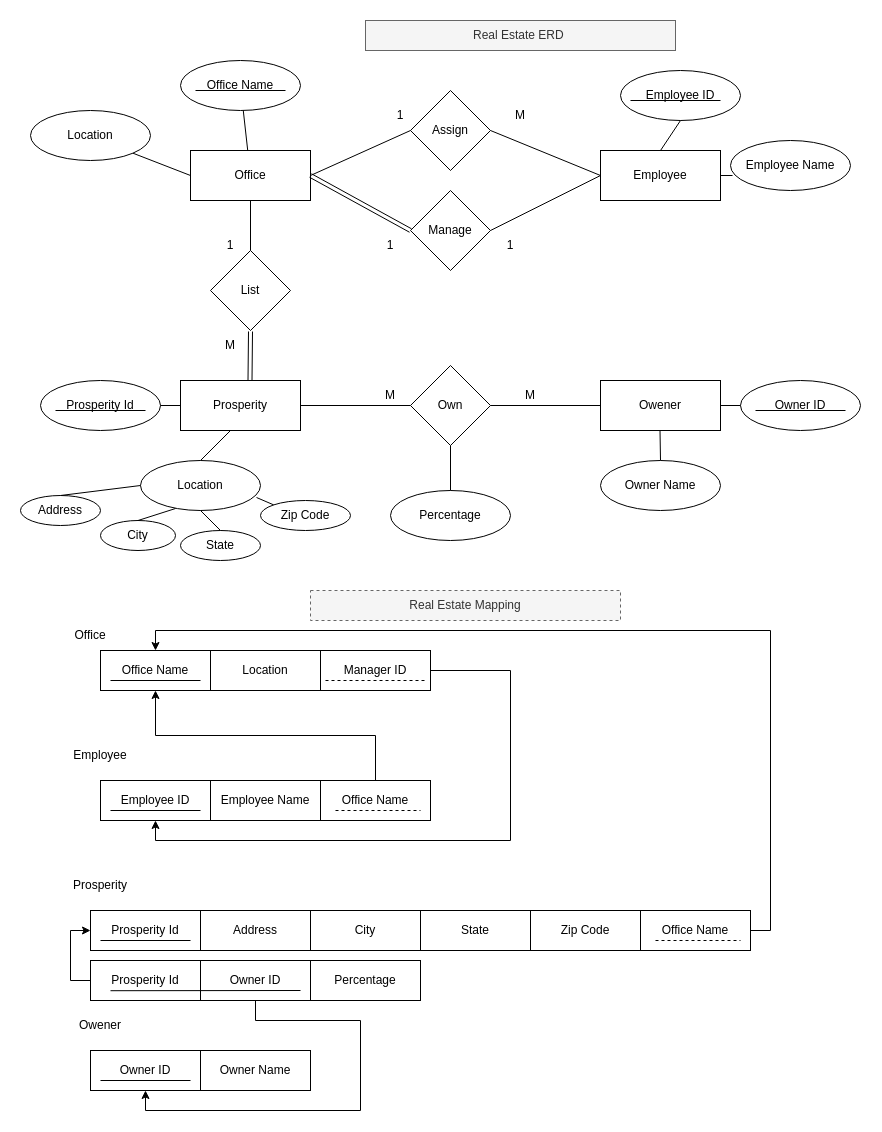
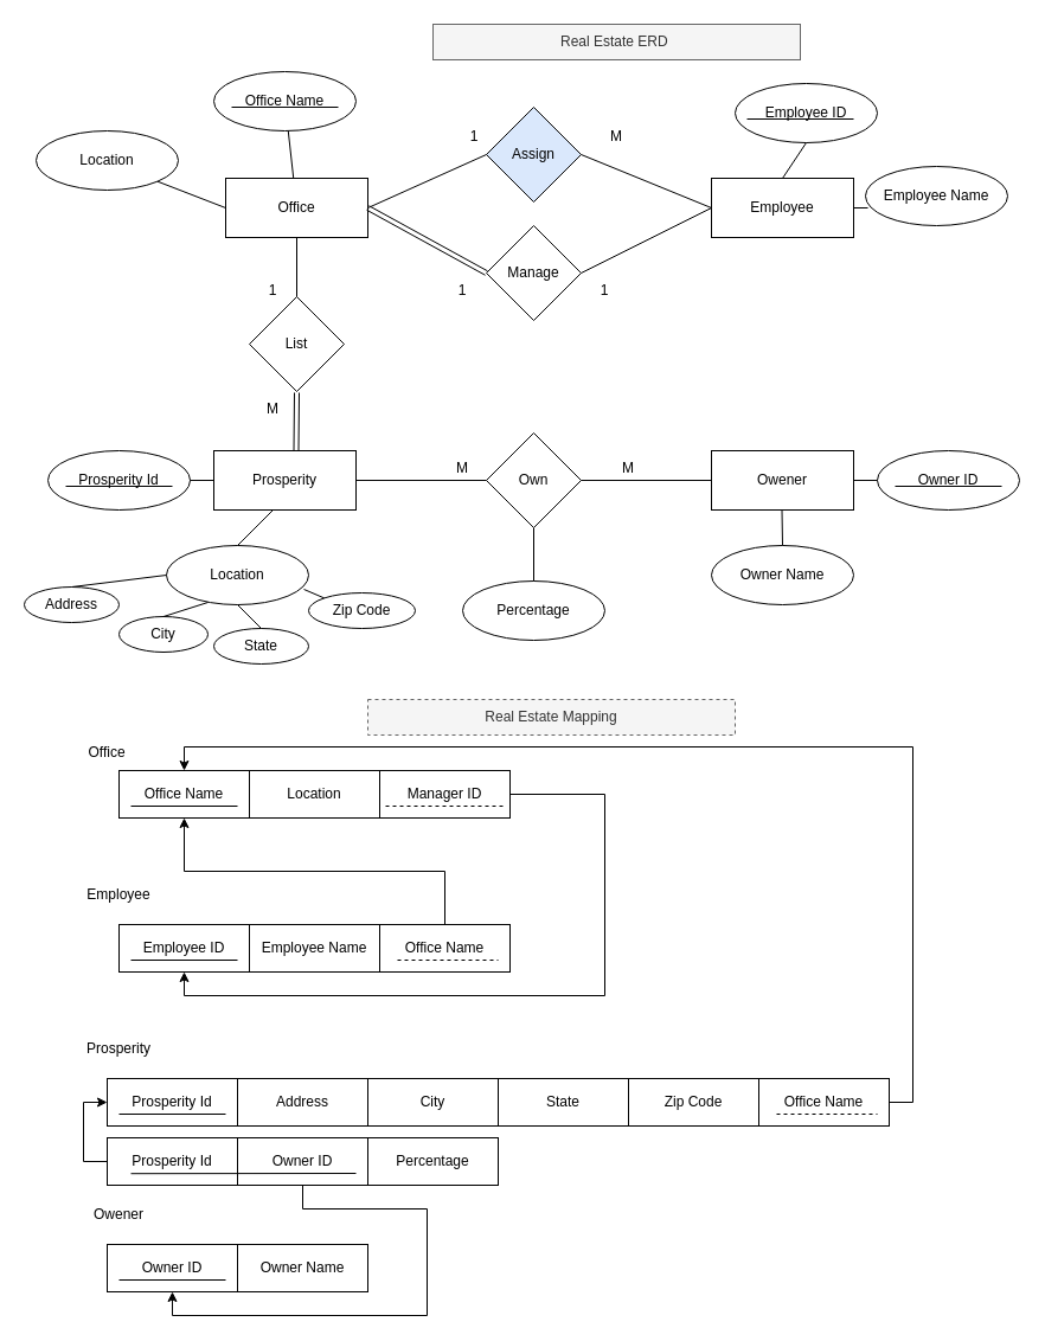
  <mxCell id="0" />
  <mxCell id="1" parent="0" />
  <mxCell id="2" value="Office" style="rounded=0;whiteSpace=wrap;html=1;" parent="1" vertex="1"><mxGeometry x="190" y="150" width="120" height="50" as="geometry" /></mxCell>
  <mxCell id="3" value="Employee" style="rounded=0;whiteSpace=wrap;html=1;" parent="1" vertex="1"><mxGeometry x="600" y="150" width="120" height="50" as="geometry" /></mxCell>
  <mxCell id="4" value="Prosperity" style="rounded=0;whiteSpace=wrap;html=1;" parent="1" vertex="1"><mxGeometry x="180" y="380" width="120" height="50" as="geometry" /></mxCell>
  <mxCell id="5" value="Owener" style="rounded=0;whiteSpace=wrap;html=1;" parent="1" vertex="1"><mxGeometry x="600" y="380" width="120" height="50" as="geometry" /></mxCell>
  <mxCell id="6" value="Office Name" style="ellipse;whiteSpace=wrap;html=1;" parent="1" vertex="1"><mxGeometry x="180" y="60" width="120" height="50" as="geometry" /></mxCell>
  <mxCell id="7" value="Location" style="ellipse;whiteSpace=wrap;html=1;" parent="1" vertex="1"><mxGeometry x="30" y="110" width="120" height="50" as="geometry" /></mxCell>
  <mxCell id="8" value="Zip Code" style="ellipse;whiteSpace=wrap;html=1;" parent="1" vertex="1"><mxGeometry x="260" y="500" width="90" height="30" as="geometry" /></mxCell>
  <mxCell id="9" value="Prosperity Id" style="ellipse;whiteSpace=wrap;html=1;" parent="1" vertex="1"><mxGeometry x="40" y="380" width="120" height="50" as="geometry" /></mxCell>
  <mxCell id="10" value="Employee ID" style="ellipse;whiteSpace=wrap;html=1;" parent="1" vertex="1"><mxGeometry x="620" y="70" width="120" height="50" as="geometry" /></mxCell>
  <mxCell id="11" value="Employee Name" style="ellipse;whiteSpace=wrap;html=1;" parent="1" vertex="1"><mxGeometry x="730" y="140" width="120" height="50" as="geometry" /></mxCell>
  <mxCell id="12" value="Owner ID" style="ellipse;whiteSpace=wrap;html=1;" parent="1" vertex="1"><mxGeometry x="740" y="380" width="120" height="50" as="geometry" /></mxCell>
  <mxCell id="13" value="Owner Name" style="ellipse;whiteSpace=wrap;html=1;" parent="1" vertex="1"><mxGeometry x="600" y="460" width="120" height="50" as="geometry" /></mxCell>
- <mxCell id="14" value="Assign" style="rhombus;whiteSpace=wrap;html=1;" parent="1" vertex="1"><mxGeometry x="410" y="90" width="80" height="80" as="geometry" /></mxCell>
+ <mxCell id="14" value="Assign" style="rhombus;whiteSpace=wrap;html=1;fillColor=#dae8fc;" parent="1" vertex="1"><mxGeometry x="410" y="90" width="80" height="80" as="geometry" /></mxCell>
  <mxCell id="15" value="List" style="rhombus;whiteSpace=wrap;html=1;" parent="1" vertex="1"><mxGeometry x="210" y="250" width="80" height="80" as="geometry" /></mxCell>
  <mxCell id="16" value="Own" style="rhombus;whiteSpace=wrap;html=1;" parent="1" vertex="1"><mxGeometry x="410" y="365" width="80" height="80" as="geometry" /></mxCell>
  <mxCell id="17" value="Percentage" style="ellipse;whiteSpace=wrap;html=1;" parent="1" vertex="1"><mxGeometry x="390" y="490" width="120" height="50" as="geometry" /></mxCell>
  <mxCell id="18" value="State" style="ellipse;whiteSpace=wrap;html=1;" parent="1" vertex="1"><mxGeometry x="180" y="530" width="80" height="30" as="geometry" /></mxCell>
  <mxCell id="19" value="Location" style="ellipse;whiteSpace=wrap;html=1;" parent="1" vertex="1"><mxGeometry x="140" y="460" width="120" height="50" as="geometry" /></mxCell>
  <mxCell id="20" value="City" style="ellipse;whiteSpace=wrap;html=1;" parent="1" vertex="1"><mxGeometry x="100" y="520" width="75" height="30" as="geometry" /></mxCell>
  <mxCell id="21" value="Real Estate ERD&amp;nbsp;" style="rounded=0;whiteSpace=wrap;html=1;fillColor=#f5f5f5;fontColor=#333333;strokeColor=#666666;" parent="1" vertex="1"><mxGeometry x="365" y="20" width="310" height="30" as="geometry" /></mxCell>
  <mxCell id="22" value="" style="endArrow=none;html=1;rounded=0;exitX=0.5;exitY=0;exitDx=0;exitDy=0;" parent="1" source="17" edge="1"><mxGeometry width="50" height="50" relative="1" as="geometry"><mxPoint x="440" y="515" as="sourcePoint" /><mxPoint x="450" y="445" as="targetPoint" /></mxGeometry></mxCell>
  <mxCell id="23" value="" style="endArrow=none;html=1;rounded=0;entryX=0.5;entryY=1;entryDx=0;entryDy=0;exitX=0.5;exitY=0;exitDx=0;exitDy=0;" parent="1" source="3" target="10" edge="1"><mxGeometry width="50" height="50" relative="1" as="geometry"><mxPoint x="430" y="220" as="sourcePoint" /><mxPoint x="480" y="170" as="targetPoint" /></mxGeometry></mxCell>
  <mxCell id="24" value="" style="endArrow=none;html=1;rounded=0;entryX=0.017;entryY=0.7;entryDx=0;entryDy=0;entryPerimeter=0;" parent="1" target="11" edge="1"><mxGeometry width="50" height="50" relative="1" as="geometry"><mxPoint x="720" y="175" as="sourcePoint" /><mxPoint x="480" y="170" as="targetPoint" /></mxGeometry></mxCell>
  <mxCell id="25" value="" style="endArrow=none;html=1;rounded=0;exitX=1;exitY=0.5;exitDx=0;exitDy=0;entryX=0;entryY=0.5;entryDx=0;entryDy=0;" parent="1" source="5" target="12" edge="1"><mxGeometry width="50" height="50" relative="1" as="geometry"><mxPoint x="730" y="380" as="sourcePoint" /><mxPoint x="750" y="370" as="targetPoint" /></mxGeometry></mxCell>
  <mxCell id="26" value="" style="endArrow=none;html=1;rounded=0;" parent="1" edge="1"><mxGeometry width="50" height="50" relative="1" as="geometry"><mxPoint x="660" y="460" as="sourcePoint" /><mxPoint x="659.5" y="430" as="targetPoint" /></mxGeometry></mxCell>
  <mxCell id="27" value="Address" style="ellipse;whiteSpace=wrap;html=1;" parent="1" vertex="1"><mxGeometry x="20" y="495" width="80" height="30" as="geometry" /></mxCell>
  <mxCell id="28" value="" style="endArrow=none;html=1;rounded=0;entryX=0.5;entryY=1;entryDx=0;entryDy=0;exitX=0.5;exitY=0;exitDx=0;exitDy=0;" parent="1" source="15" target="2" edge="1"><mxGeometry width="50" height="50" relative="1" as="geometry"><mxPoint x="430" y="420" as="sourcePoint" /><mxPoint x="480" y="370" as="targetPoint" /></mxGeometry></mxCell>
  <mxCell id="29" value="" style="endArrow=none;html=1;rounded=0;exitX=0.5;exitY=0;exitDx=0;exitDy=0;" parent="1" source="19" edge="1"><mxGeometry width="50" height="50" relative="1" as="geometry"><mxPoint x="430" y="420" as="sourcePoint" /><mxPoint x="230" y="430" as="targetPoint" /></mxGeometry></mxCell>
  <mxCell id="30" value="" style="endArrow=none;html=1;rounded=0;entryX=1;entryY=0.5;entryDx=0;entryDy=0;exitX=0;exitY=0.5;exitDx=0;exitDy=0;" parent="1" source="4" target="9" edge="1"><mxGeometry width="50" height="50" relative="1" as="geometry"><mxPoint x="430" y="420" as="sourcePoint" /><mxPoint x="480" y="370" as="targetPoint" /></mxGeometry></mxCell>
  <mxCell id="31" value="" style="endArrow=none;html=1;rounded=0;entryX=0;entryY=0;entryDx=0;entryDy=0;exitX=0.967;exitY=0.74;exitDx=0;exitDy=0;exitPerimeter=0;" parent="1" source="19" target="8" edge="1"><mxGeometry width="50" height="50" relative="1" as="geometry"><mxPoint x="430" y="420" as="sourcePoint" /><mxPoint x="480" y="370" as="targetPoint" /></mxGeometry></mxCell>
  <mxCell id="32" value="" style="endArrow=none;html=1;rounded=0;entryX=0;entryY=0.5;entryDx=0;entryDy=0;exitX=0.5;exitY=0;exitDx=0;exitDy=0;" parent="1" source="27" target="19" edge="1"><mxGeometry width="50" height="50" relative="1" as="geometry"><mxPoint x="430" y="420" as="sourcePoint" /><mxPoint x="480" y="370" as="targetPoint" /></mxGeometry></mxCell>
  <mxCell id="33" value="" style="endArrow=none;html=1;rounded=0;entryX=0.292;entryY=0.96;entryDx=0;entryDy=0;entryPerimeter=0;exitX=0.5;exitY=0;exitDx=0;exitDy=0;" parent="1" source="20" target="19" edge="1"><mxGeometry width="50" height="50" relative="1" as="geometry"><mxPoint x="430" y="420" as="sourcePoint" /><mxPoint x="480" y="370" as="targetPoint" /></mxGeometry></mxCell>
  <mxCell id="34" value="" style="endArrow=none;html=1;rounded=0;entryX=0.5;entryY=1;entryDx=0;entryDy=0;exitX=0.5;exitY=0;exitDx=0;exitDy=0;" parent="1" source="18" target="19" edge="1"><mxGeometry width="50" height="50" relative="1" as="geometry"><mxPoint x="430" y="420" as="sourcePoint" /><mxPoint x="480" y="370" as="targetPoint" /></mxGeometry></mxCell>
  <mxCell id="35" value="" style="endArrow=none;html=1;rounded=0;entryX=0;entryY=0.5;entryDx=0;entryDy=0;exitX=1;exitY=0.5;exitDx=0;exitDy=0;" parent="1" source="16" target="5" edge="1"><mxGeometry width="50" height="50" relative="1" as="geometry"><mxPoint x="430" y="320" as="sourcePoint" /><mxPoint x="480" y="270" as="targetPoint" /></mxGeometry></mxCell>
  <mxCell id="36" value="" style="endArrow=none;html=1;rounded=0;entryX=0;entryY=0.5;entryDx=0;entryDy=0;exitX=1;exitY=0.5;exitDx=0;exitDy=0;" parent="1" source="4" target="16" edge="1"><mxGeometry width="50" height="50" relative="1" as="geometry"><mxPoint x="430" y="320" as="sourcePoint" /><mxPoint x="480" y="270" as="targetPoint" /></mxGeometry></mxCell>
  <mxCell id="37" value="" style="endArrow=none;html=1;rounded=0;entryX=0;entryY=0.5;entryDx=0;entryDy=0;exitX=1;exitY=0.5;exitDx=0;exitDy=0;" parent="1" source="14" target="3" edge="1"><mxGeometry width="50" height="50" relative="1" as="geometry"><mxPoint x="430" y="220" as="sourcePoint" /><mxPoint x="480" y="170" as="targetPoint" /></mxGeometry></mxCell>
  <mxCell id="38" value="" style="endArrow=none;html=1;rounded=0;entryX=0;entryY=0.5;entryDx=0;entryDy=0;exitX=1;exitY=0.5;exitDx=0;exitDy=0;" parent="1" source="2" target="14" edge="1"><mxGeometry width="50" height="50" relative="1" as="geometry"><mxPoint x="430" y="220" as="sourcePoint" /><mxPoint x="480" y="170" as="targetPoint" /></mxGeometry></mxCell>
  <mxCell id="39" value="" style="endArrow=none;html=1;rounded=0;" parent="1" source="2" target="6" edge="1"><mxGeometry width="50" height="50" relative="1" as="geometry"><mxPoint x="430" y="220" as="sourcePoint" /><mxPoint x="480" y="170" as="targetPoint" /></mxGeometry></mxCell>
  <mxCell id="40" value="" style="endArrow=none;html=1;rounded=0;entryX=1;entryY=1;entryDx=0;entryDy=0;exitX=0;exitY=0.5;exitDx=0;exitDy=0;" parent="1" source="2" target="7" edge="1"><mxGeometry width="50" height="50" relative="1" as="geometry"><mxPoint x="430" y="220" as="sourcePoint" /><mxPoint x="480" y="170" as="targetPoint" /></mxGeometry></mxCell>
  <mxCell id="41" value="M" style="text;html=1;align=center;verticalAlign=middle;whiteSpace=wrap;rounded=0;" parent="1" vertex="1"><mxGeometry x="490" y="100" width="60" height="30" as="geometry" /></mxCell>
  <mxCell id="42" value="1" style="text;html=1;align=center;verticalAlign=middle;whiteSpace=wrap;rounded=0;" parent="1" vertex="1"><mxGeometry x="370" y="100" width="60" height="30" as="geometry" /></mxCell>
  <mxCell id="43" value="M" style="text;html=1;align=center;verticalAlign=middle;whiteSpace=wrap;rounded=0;" parent="1" vertex="1"><mxGeometry x="500" y="380" width="60" height="30" as="geometry" /></mxCell>
  <mxCell id="44" value="M" style="text;html=1;align=center;verticalAlign=middle;whiteSpace=wrap;rounded=0;" parent="1" vertex="1"><mxGeometry x="360" y="380" width="60" height="30" as="geometry" /></mxCell>
  <mxCell id="45" value="1" style="text;html=1;align=center;verticalAlign=middle;whiteSpace=wrap;rounded=0;" parent="1" vertex="1"><mxGeometry x="200" y="230" width="60" height="30" as="geometry" /></mxCell>
  <mxCell id="46" value="M" style="text;html=1;align=center;verticalAlign=middle;whiteSpace=wrap;rounded=0;" parent="1" vertex="1"><mxGeometry x="200" y="330" width="60" height="30" as="geometry" /></mxCell>
  <mxCell id="47" value="Office" style="text;html=1;align=center;verticalAlign=middle;whiteSpace=wrap;rounded=0;" parent="1" vertex="1"><mxGeometry x="60" y="620" width="60" height="30" as="geometry" /></mxCell>
  <mxCell id="48" value="Office Name" style="rounded=0;whiteSpace=wrap;html=1;" parent="1" vertex="1"><mxGeometry x="100" y="650" width="110" height="40" as="geometry" /></mxCell>
  <mxCell id="49" value="Employee ID" style="rounded=0;whiteSpace=wrap;html=1;" parent="1" vertex="1"><mxGeometry x="100" y="780" width="110" height="40" as="geometry" /></mxCell>
  <mxCell id="50" value="Employee Name" style="rounded=0;whiteSpace=wrap;html=1;" parent="1" vertex="1"><mxGeometry x="210" y="780" width="110" height="40" as="geometry" /></mxCell>
  <mxCell id="51" value="Location" style="rounded=0;whiteSpace=wrap;html=1;" parent="1" vertex="1"><mxGeometry x="210" y="650" width="110" height="40" as="geometry" /></mxCell>
  <mxCell id="52" value="" style="endArrow=none;html=1;rounded=0;" parent="1" edge="1"><mxGeometry width="50" height="50" relative="1" as="geometry"><mxPoint x="195" y="90" as="sourcePoint" /><mxPoint x="285" y="90" as="targetPoint" /></mxGeometry></mxCell>
  <mxCell id="53" value="" style="endArrow=none;html=1;rounded=0;" parent="1" edge="1"><mxGeometry width="50" height="50" relative="1" as="geometry"><mxPoint x="630" y="100" as="sourcePoint" /><mxPoint x="720" y="100" as="targetPoint" /></mxGeometry></mxCell>
  <mxCell id="54" value="" style="endArrow=none;html=1;rounded=0;" parent="1" edge="1"><mxGeometry width="50" height="50" relative="1" as="geometry"><mxPoint x="755" y="410" as="sourcePoint" /><mxPoint x="845" y="410" as="targetPoint" /></mxGeometry></mxCell>
  <mxCell id="55" value="" style="endArrow=none;html=1;rounded=0;" parent="1" edge="1"><mxGeometry width="50" height="50" relative="1" as="geometry"><mxPoint x="55" y="410" as="sourcePoint" /><mxPoint x="145" y="410" as="targetPoint" /></mxGeometry></mxCell>
  <mxCell id="56" value="Employee" style="text;html=1;align=center;verticalAlign=middle;whiteSpace=wrap;rounded=0;" parent="1" vertex="1"><mxGeometry x="70" y="740" width="60" height="30" as="geometry" /></mxCell>
  <mxCell id="57" value="Prosperity" style="text;html=1;align=center;verticalAlign=middle;whiteSpace=wrap;rounded=0;" parent="1" vertex="1"><mxGeometry x="70" y="870" width="60" height="30" as="geometry" /></mxCell>
  <mxCell id="58" value="Prosperity Id" style="rounded=0;whiteSpace=wrap;html=1;" parent="1" vertex="1"><mxGeometry x="90" y="910" width="110" height="40" as="geometry" /></mxCell>
  <mxCell id="59" value="Address" style="rounded=0;whiteSpace=wrap;html=1;" parent="1" vertex="1"><mxGeometry x="200" y="910" width="110" height="40" as="geometry" /></mxCell>
  <mxCell id="60" value="City" style="rounded=0;whiteSpace=wrap;html=1;" parent="1" vertex="1"><mxGeometry x="310" y="910" width="110" height="40" as="geometry" /></mxCell>
  <mxCell id="61" value="State" style="rounded=0;whiteSpace=wrap;html=1;" parent="1" vertex="1"><mxGeometry x="420" y="910" width="110" height="40" as="geometry" /></mxCell>
  <mxCell id="62" value="Zip Code" style="rounded=0;whiteSpace=wrap;html=1;" parent="1" vertex="1"><mxGeometry x="530" y="910" width="110" height="40" as="geometry" /></mxCell>
  <mxCell id="63" value="Owener" style="text;html=1;align=center;verticalAlign=middle;whiteSpace=wrap;rounded=0;" parent="1" vertex="1"><mxGeometry x="70" y="1010" width="60" height="30" as="geometry" /></mxCell>
  <mxCell id="64" value="Owner ID" style="rounded=0;whiteSpace=wrap;html=1;" parent="1" vertex="1"><mxGeometry x="90" y="1050" width="110" height="40" as="geometry" /></mxCell>
  <mxCell id="65" value="Owner Name" style="rounded=0;whiteSpace=wrap;html=1;" parent="1" vertex="1"><mxGeometry x="200" y="1050" width="110" height="40" as="geometry" /></mxCell>
  <mxCell id="66" value="" style="endArrow=none;html=1;rounded=0;" parent="1" edge="1"><mxGeometry width="50" height="50" relative="1" as="geometry"><mxPoint x="110" y="680" as="sourcePoint" /><mxPoint x="200" y="680" as="targetPoint" /></mxGeometry></mxCell>
  <mxCell id="67" value="" style="endArrow=none;html=1;rounded=0;" parent="1" edge="1"><mxGeometry width="50" height="50" relative="1" as="geometry"><mxPoint x="110" y="810" as="sourcePoint" /><mxPoint x="200" y="810" as="targetPoint" /></mxGeometry></mxCell>
  <mxCell id="68" value="" style="endArrow=none;html=1;rounded=0;" parent="1" edge="1"><mxGeometry width="50" height="50" relative="1" as="geometry"><mxPoint x="100" y="940" as="sourcePoint" /><mxPoint x="190" y="940" as="targetPoint" /></mxGeometry></mxCell>
  <mxCell id="69" value="" style="endArrow=none;html=1;rounded=0;" parent="1" edge="1"><mxGeometry width="50" height="50" relative="1" as="geometry"><mxPoint x="100" y="1080" as="sourcePoint" /><mxPoint x="190" y="1080" as="targetPoint" /></mxGeometry></mxCell>
  <mxCell id="70" style="edgeStyle=orthogonalEdgeStyle;rounded=0;orthogonalLoop=1;jettySize=auto;html=1;exitX=0.5;exitY=0;exitDx=0;exitDy=0;entryX=0.5;entryY=1;entryDx=0;entryDy=0;" parent="1" source="71" target="48" edge="1"><mxGeometry relative="1" as="geometry" /></mxCell>
  <mxCell id="71" value="Office Name" style="rounded=0;whiteSpace=wrap;html=1;" parent="1" vertex="1"><mxGeometry x="320" y="780" width="110" height="40" as="geometry" /></mxCell>
  <mxCell id="72" value="" style="endArrow=none;dashed=1;html=1;rounded=0;" parent="1" edge="1"><mxGeometry width="50" height="50" relative="1" as="geometry"><mxPoint x="335" y="810" as="sourcePoint" /><mxPoint x="420" y="810" as="targetPoint" /></mxGeometry></mxCell>
  <mxCell id="73" style="edgeStyle=orthogonalEdgeStyle;rounded=0;orthogonalLoop=1;jettySize=auto;html=1;entryX=0.5;entryY=1;entryDx=0;entryDy=0;" parent="1" source="74" target="49" edge="1"><mxGeometry relative="1" as="geometry"><mxPoint x="560" y="860" as="targetPoint" /><Array as="points"><mxPoint x="510" y="670" /><mxPoint x="510" y="840" /><mxPoint x="155" y="840" /></Array></mxGeometry></mxCell>
  <mxCell id="74" value="Manager ID" style="rounded=0;whiteSpace=wrap;html=1;" parent="1" vertex="1"><mxGeometry x="320" y="650" width="110" height="40" as="geometry" /></mxCell>
  <mxCell id="75" value="" style="endArrow=none;dashed=1;html=1;rounded=0;" parent="1" edge="1"><mxGeometry width="50" height="50" relative="1" as="geometry"><mxPoint x="325" y="680" as="sourcePoint" /><mxPoint x="425" y="680" as="targetPoint" /></mxGeometry></mxCell>
  <mxCell id="76" style="edgeStyle=orthogonalEdgeStyle;rounded=0;orthogonalLoop=1;jettySize=auto;html=1;exitX=1;exitY=0.5;exitDx=0;exitDy=0;entryX=0.5;entryY=0;entryDx=0;entryDy=0;" parent="1" source="77" target="48" edge="1"><mxGeometry relative="1" as="geometry" /></mxCell>
  <mxCell id="77" value="Office Name" style="rounded=0;whiteSpace=wrap;html=1;" parent="1" vertex="1"><mxGeometry x="640" y="910" width="110" height="40" as="geometry" /></mxCell>
  <mxCell id="78" value="" style="endArrow=none;dashed=1;html=1;rounded=0;" parent="1" edge="1"><mxGeometry width="50" height="50" relative="1" as="geometry"><mxPoint x="655" y="940" as="sourcePoint" /><mxPoint x="740" y="940" as="targetPoint" /></mxGeometry></mxCell>
  <mxCell id="79" style="edgeStyle=orthogonalEdgeStyle;rounded=0;orthogonalLoop=1;jettySize=auto;html=1;entryX=0;entryY=0.5;entryDx=0;entryDy=0;" parent="1" source="80" target="58" edge="1"><mxGeometry relative="1" as="geometry"><Array as="points"><mxPoint x="70" y="980" /><mxPoint x="70" y="930" /></Array></mxGeometry></mxCell>
  <mxCell id="80" value="Prosperity Id" style="rounded=0;whiteSpace=wrap;html=1;" parent="1" vertex="1"><mxGeometry x="90" y="960" width="110" height="40" as="geometry" /></mxCell>
  <mxCell id="81" style="edgeStyle=orthogonalEdgeStyle;rounded=0;orthogonalLoop=1;jettySize=auto;html=1;entryX=0.5;entryY=1;entryDx=0;entryDy=0;" parent="1" source="82" target="64" edge="1"><mxGeometry relative="1" as="geometry"><Array as="points"><mxPoint x="255" y="1020" /><mxPoint x="360" y="1020" /><mxPoint x="360" y="1110" /><mxPoint x="145" y="1110" /></Array></mxGeometry></mxCell>
  <mxCell id="82" value="Owner ID" style="rounded=0;whiteSpace=wrap;html=1;" parent="1" vertex="1"><mxGeometry x="200" y="960" width="110" height="40" as="geometry" /></mxCell>
  <mxCell id="83" value="Percentage" style="rounded=0;whiteSpace=wrap;html=1;" parent="1" vertex="1"><mxGeometry x="310" y="960" width="110" height="40" as="geometry" /></mxCell>
  <mxCell id="84" value="" style="endArrow=none;html=1;rounded=0;" parent="1" edge="1"><mxGeometry width="50" height="50" relative="1" as="geometry"><mxPoint x="110" y="990.21" as="sourcePoint" /><mxPoint x="300" y="990" as="targetPoint" /></mxGeometry></mxCell>
  <mxCell id="85" value="Manage" style="rhombus;whiteSpace=wrap;html=1;" parent="1" vertex="1"><mxGeometry x="410" y="190" width="80" height="80" as="geometry" /></mxCell>
  <mxCell id="86" value="" style="shape=link;html=1;rounded=0;exitX=1;exitY=0.5;exitDx=0;exitDy=0;entryX=0;entryY=0.5;entryDx=0;entryDy=0;" parent="1" source="2" target="85" edge="1"><mxGeometry width="100" relative="1" as="geometry"><mxPoint x="340" y="271" as="sourcePoint" /><mxPoint x="450" y="230" as="targetPoint" /></mxGeometry></mxCell>
  <mxCell id="87" value="" style="shape=link;html=1;rounded=0;" parent="1" edge="1"><mxGeometry width="100" relative="1" as="geometry"><mxPoint x="250" y="331" as="sourcePoint" /><mxPoint x="249.5" y="380" as="targetPoint" /></mxGeometry></mxCell>
  <mxCell id="88" value="1" style="text;html=1;align=center;verticalAlign=middle;whiteSpace=wrap;rounded=0;" parent="1" vertex="1"><mxGeometry x="360" y="230" width="60" height="30" as="geometry" /></mxCell>
  <mxCell id="89" value="1" style="text;html=1;align=center;verticalAlign=middle;whiteSpace=wrap;rounded=0;" parent="1" vertex="1"><mxGeometry x="480" y="230" width="60" height="30" as="geometry" /></mxCell>
  <mxCell id="90" value="" style="endArrow=none;html=1;rounded=0;entryX=0;entryY=0.5;entryDx=0;entryDy=0;exitX=1;exitY=0.5;exitDx=0;exitDy=0;" parent="1" source="85" target="3" edge="1"><mxGeometry width="50" height="50" relative="1" as="geometry"><mxPoint x="590" y="240" as="sourcePoint" /><mxPoint x="700" y="285" as="targetPoint" /></mxGeometry></mxCell>
  <mxCell id="91" value="Real Estate Mapping" style="rounded=0;whiteSpace=wrap;html=1;fillColor=#f5f5f5;fontColor=#333333;strokeColor=#666666;dashed=1;" vertex="1" parent="1"><mxGeometry x="310" y="590" width="310" height="30" as="geometry" /></mxCell>
